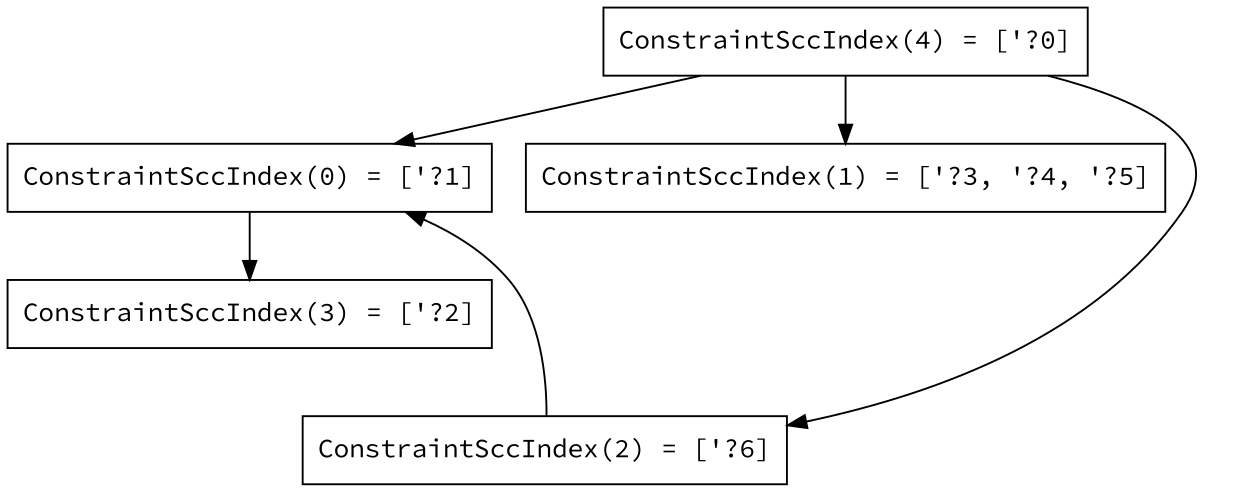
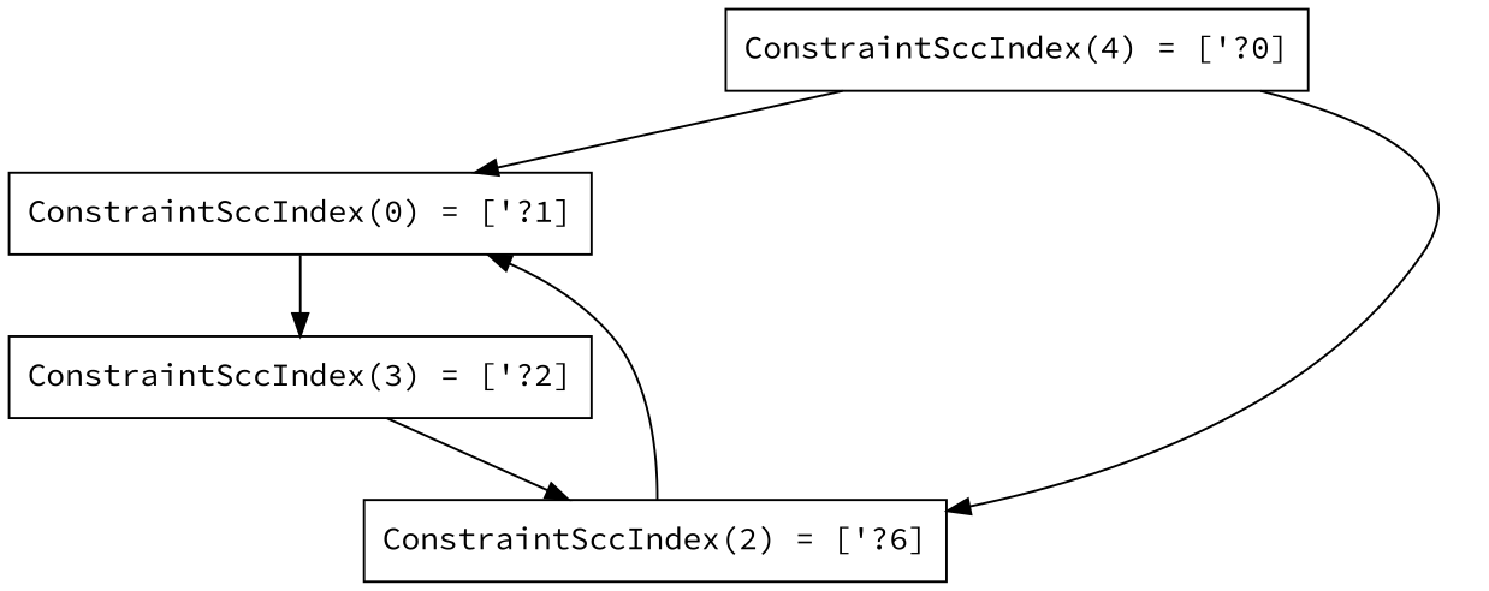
  digraph {
    fontname="Source Code Pro"
    node [fontname="Source Code Pro" shape=box]
    edge [fontname="Source Code Pro"]
    n1 [label="ConstraintSccIndex(0) = [\'?1]"]
    n2 [label="ConstraintSccIndex(3) = [\'?2]"]
-   n3 [label="ConstraintSccIndex(1) = [\'?3, \'?4, \'?5]"]
    n4 [label="ConstraintSccIndex(2) = [\'?6]"]
    n5 [label="ConstraintSccIndex(4) = [\'?0]"]
    n1 -> n2
+   n2 -> n4
    n4 -> n1
    n5 -> n1
-   n5 -> n3
    n5 -> n4
  }
